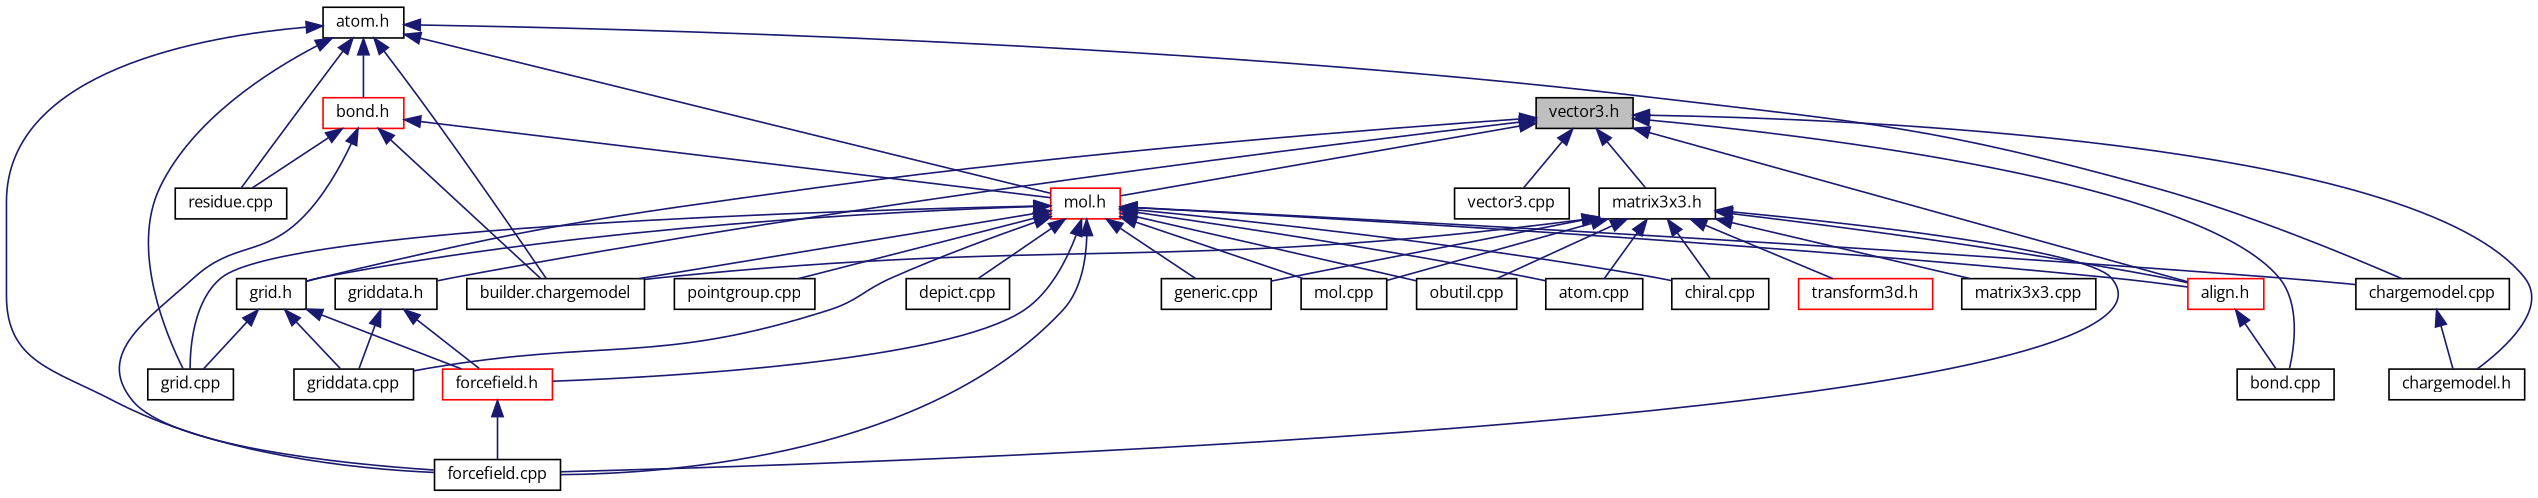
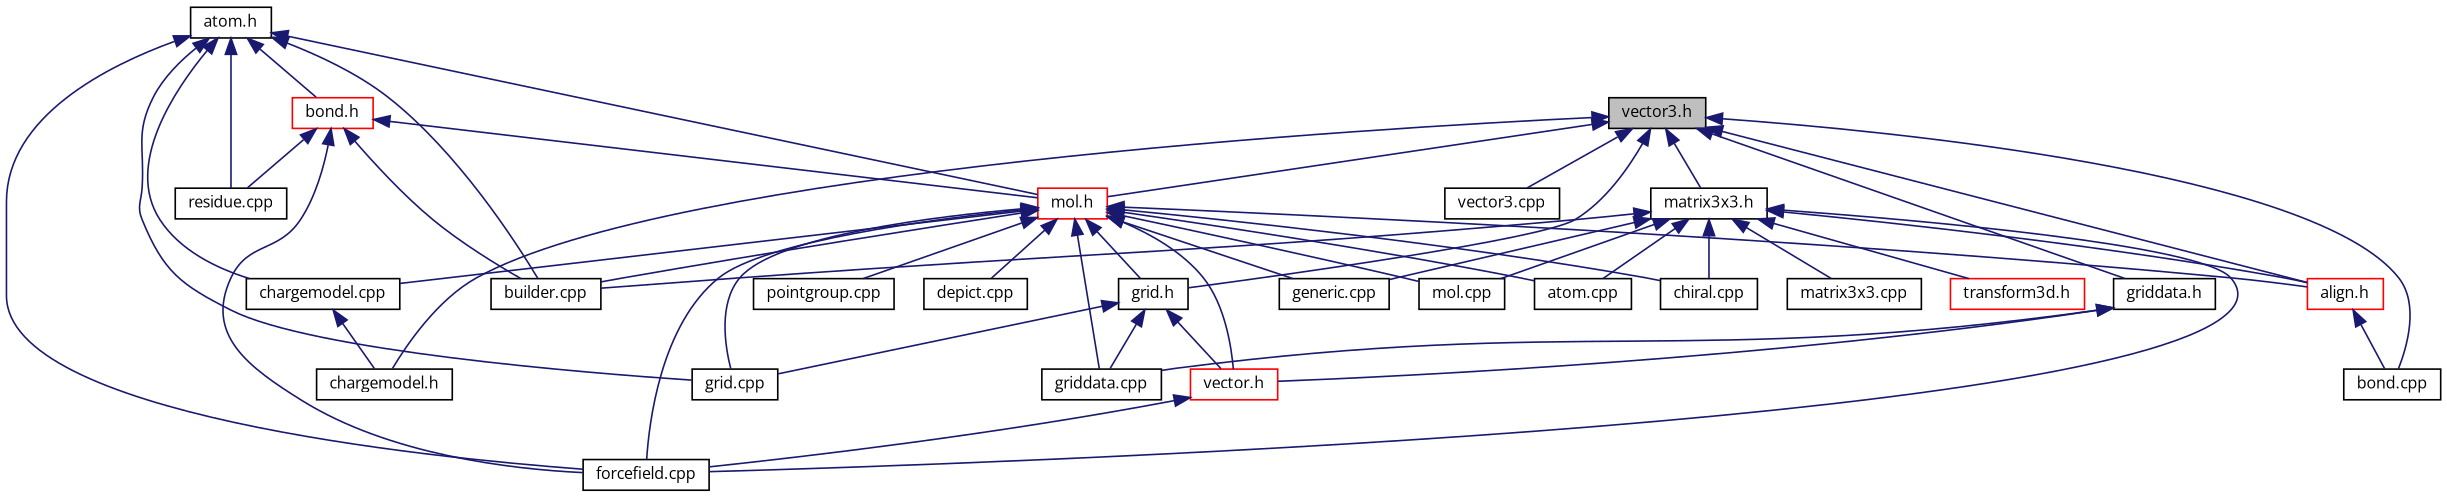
  digraph {
    fontname="Open Sans"
    node [color=black fillcolor=white fontname="Open Sans" fontsize=10 shape=record style=filled]
    edge [color=midnightblue dir=back fontname="Open Sans" fontsize=10 labelfontname=FreeSans labelfontsize=10 style=solid]
    n1 [fillcolor=grey75 fontcolor=black height=0.2 label="vector3.h" width=0.4]
    n2 [color=red height=0.2 label="mol.h" width=0.4]
    n3 [height=0.2 label="grid.h" width=0.4]
    n4 [color=red height=0.2 label="align.h" width=0.4]
    n5 [height=0.2 label="bond.cpp" width=0.4]
    n6 [height=0.2 label="chargemodel.h" width=0.4]
    n7 [height=0.2 label="griddata.h" width=0.4]
    n8 [height=0.2 label="matrix3x3.h" width=0.4]
    n9 [height=0.2 label="vector3.cpp" width=0.4]
    n10 [height=0.2 label="atom.h" width=0.4]
    n11 [color=red height=0.2 label="bond.h" width=0.4]
    n12 [height=0.2 label="forcefield.cpp" width=0.4]
    n13 [height=0.2 label="grid.cpp" width=0.4]
-   n14 [height=0.2 label="builder.chargemodel" width=0.4]
+   n14 [height=0.2 label="builder.cpp" width=0.4]
    n15 [height=0.2 label="chargemodel.cpp" width=0.4]
    n16 [height=0.2 label="residue.cpp" width=0.4]
    n17 [height=0.2 label="atom.cpp" width=0.4]
    n18 [height=0.2 label="pointgroup.cpp" width=0.4]
-   n19 [color=red height=0.2 label="forcefield.h" width=0.4]
+   n19 [color=red height=0.2 label="vector.h" width=0.4]
    n20 [height=0.2 label="griddata.cpp" width=0.4]
    n21 [height=0.2 label="chiral.cpp" width=0.4]
    n22 [height=0.2 label="generic.cpp" width=0.4]
    n23 [height=0.2 label="mol.cpp" width=0.4]
-   n24 [height=0.2 label="obutil.cpp" width=0.4]
    n25 [height=0.2 label="depict.cpp" width=0.4]
    n26 [color=red height=0.2 label="transform3d.h" width=0.4]
    n27 [height=0.2 label="matrix3x3.cpp" width=0.4]
    n1 -> n2
    n1 -> n3
    n1 -> n4
    n1 -> n5
    n1 -> n6
    n1 -> n7
    n1 -> n8
    n1 -> n9
    n2 -> n3
    n2 -> n4
    n2 -> n12
    n2 -> n13
    n2 -> n14
    n2 -> n15
    n2 -> n17
    n2 -> n18
    n2 -> n19
    n2 -> n20
    n2 -> n21
    n2 -> n22
    n2 -> n23
-   n2 -> n24
    n2 -> n25
    n3 -> n13
    n3 -> n19
    n3 -> n20
    n4 -> n5
    n7 -> n19
    n7 -> n20
    n8 -> n4
    n8 -> n12
    n8 -> n14
    n8 -> n17
    n8 -> n21
    n8 -> n22
    n8 -> n23
-   n8 -> n24
    n8 -> n26
    n8 -> n27
    n10 -> n2
    n10 -> n11
    n10 -> n12
    n10 -> n13
    n10 -> n14
    n10 -> n15
    n10 -> n16
    n11 -> n2
    n11 -> n12
    n11 -> n14
    n11 -> n16
    n15 -> n6
    n19 -> n12
  }
